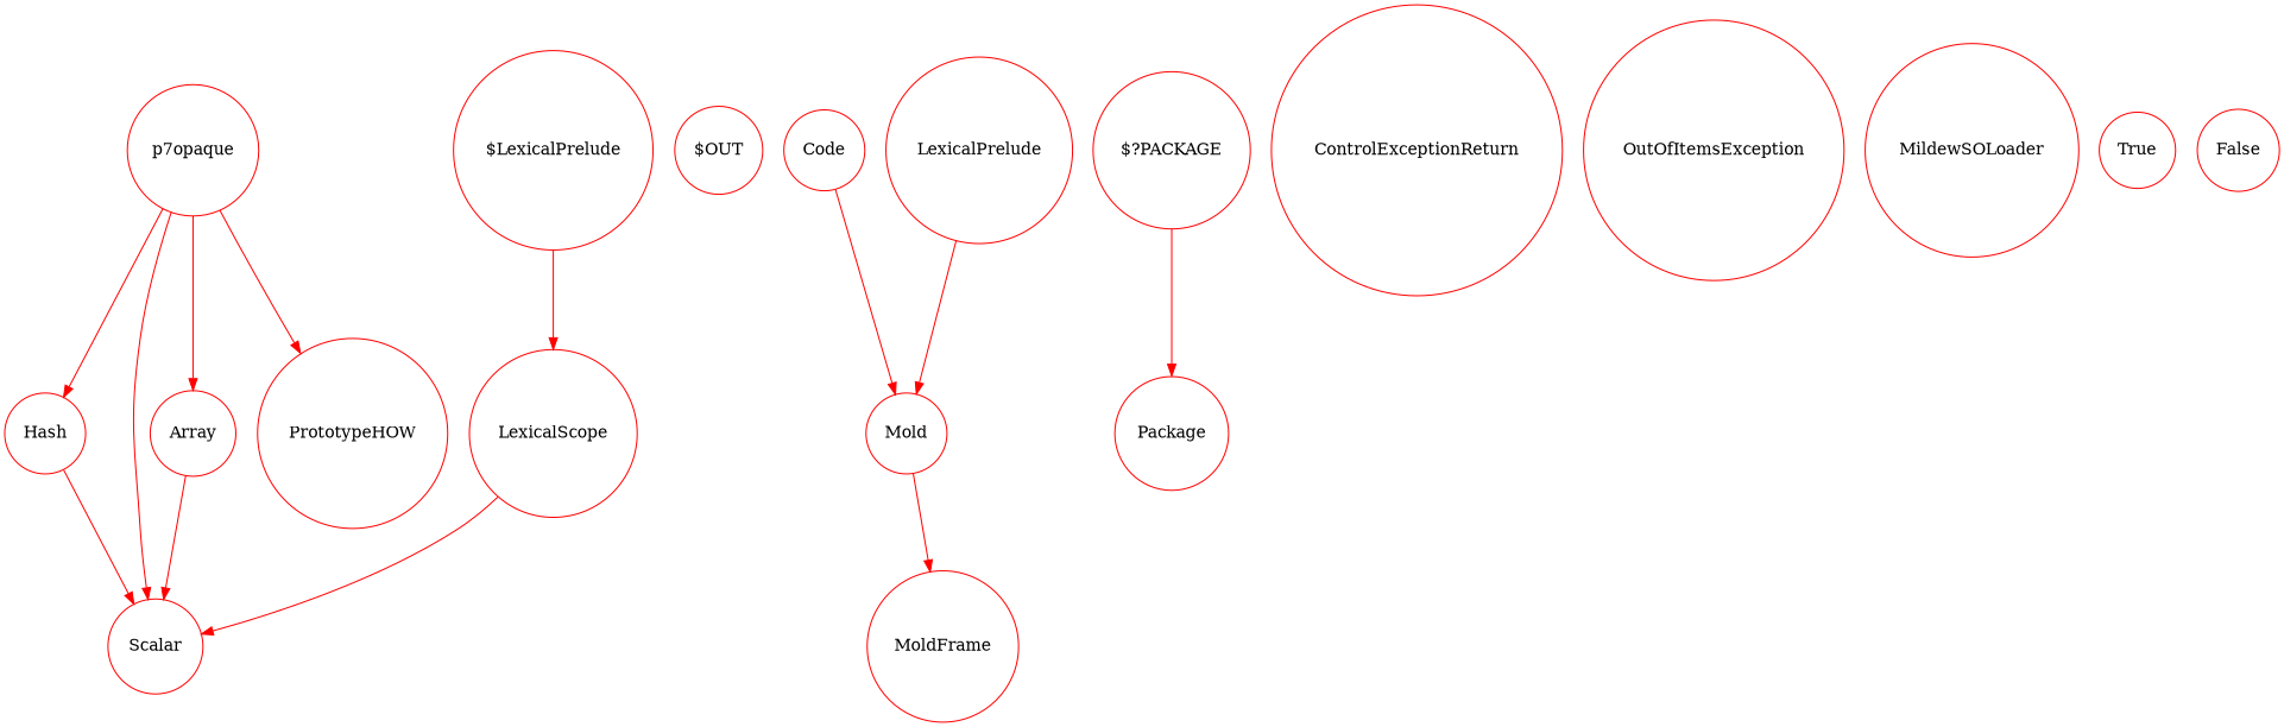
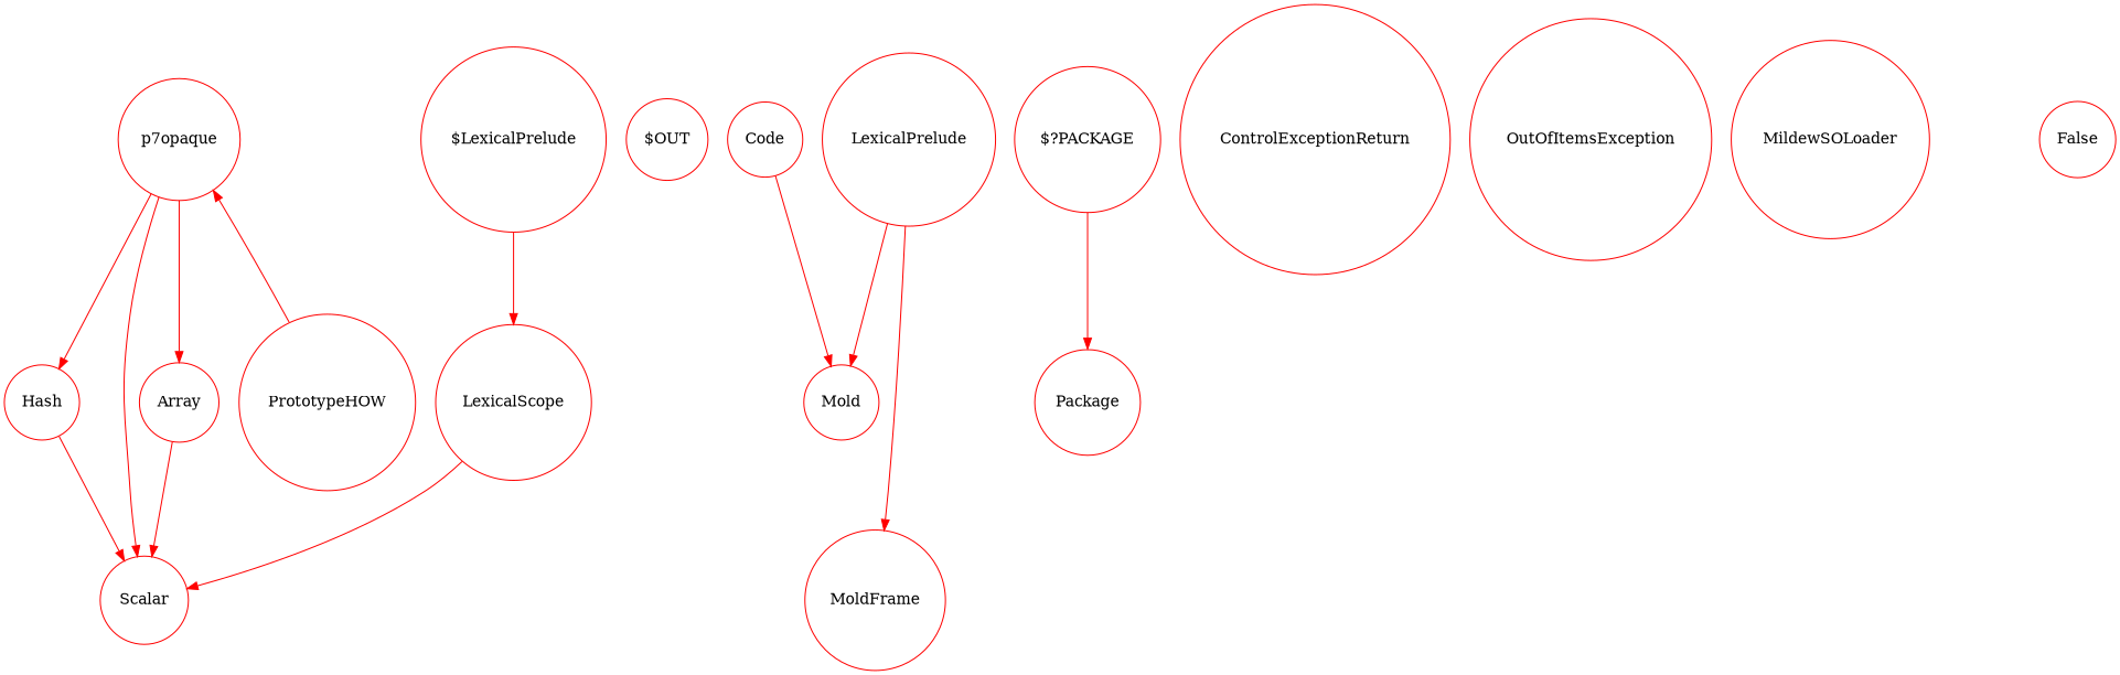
  digraph {
    node [color=red shape=circle]
    edge [color=red]
    n1 [label=Hash]
    n2 [label=Scalar]
    n3 [label=Array]
    n4 [label="$OUT"]
    n5 [label=Mold]
    n6 [label=MoldFrame]
    n7 [label=Code]
    n8 [label=Package]
    n9 [label="$?PACKAGE"]
    n10 [label=LexicalPrelude]
    n11 [label=p7opaque]
    n12 [label=PrototypeHOW]
    n13 [label=ControlExceptionReturn]
    n14 [label=OutOfItemsException]
    n15 [label=LexicalScope]
    n16 [label="$LexicalPrelude"]
    n17 [label=MildewSOLoader]
-   n18 [label=True]
    n19 [label=False]
    n1 -> n2
    n3 -> n2
-   n5 -> n6
+   n10 -> n6
    n7 -> n5
    n9 -> n8
    n10 -> n5
    n11 -> n1
    n11 -> n2
    n11 -> n3
-   n11 -> n12
+   n12 -> n11
    n15 -> n2
    n16 -> n15
  }
